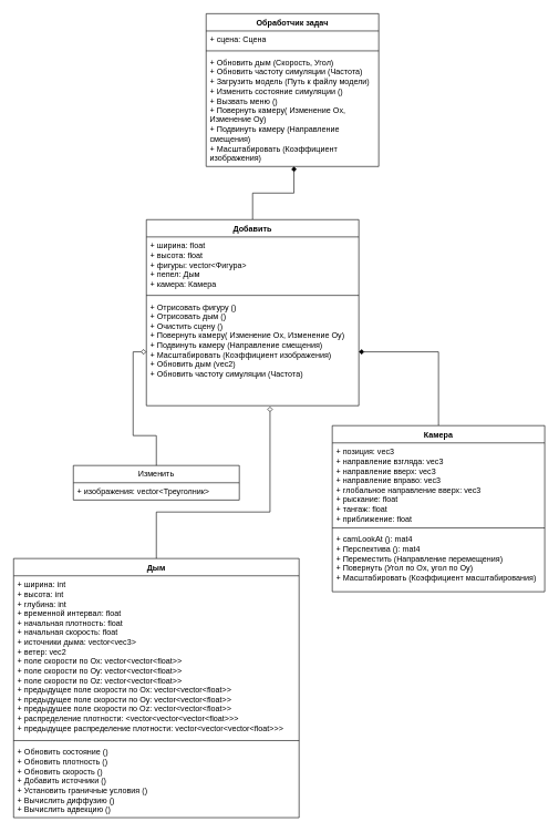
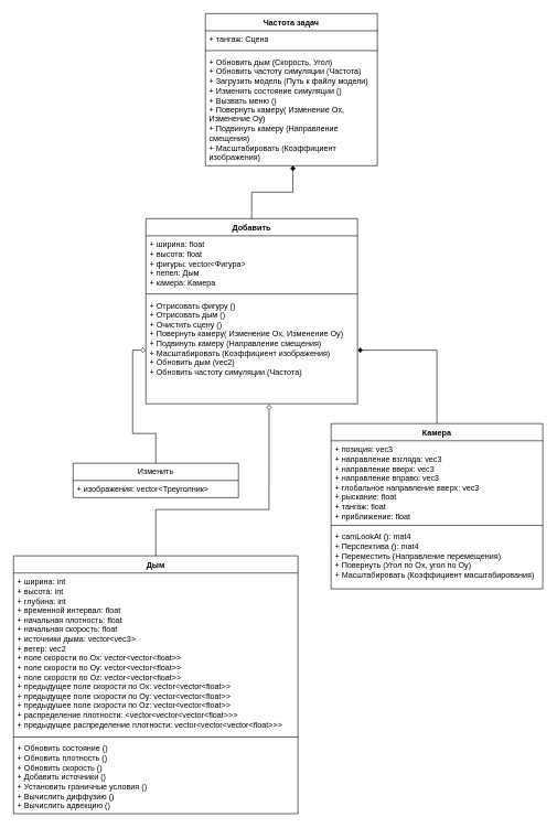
  <mxCell id="0" />
  <mxCell id="1" parent="0" />
- <mxCell id="2" value="Обработчик задач" style="swimlane;fontStyle=1;align=center;verticalAlign=top;childLayout=stackLayout;horizontal=1;startSize=26;horizontalStack=0;resizeParent=1;resizeParentMax=0;resizeLast=0;collapsible=1;marginBottom=0;whiteSpace=wrap;html=1;" vertex="1" parent="1"><mxGeometry x="310" y="20" width="260" height="230" as="geometry" /></mxCell>
- <mxCell id="3" value="+ сцена: Сцена" style="text;strokeColor=none;fillColor=none;align=left;verticalAlign=top;spacingLeft=4;spacingRight=4;overflow=hidden;rotatable=0;points=[[0,0.5],[1,0.5]];portConstraint=eastwest;whiteSpace=wrap;html=1;" vertex="1" parent="2"><mxGeometry y="26" width="260" height="26" as="geometry" /></mxCell>
+ <mxCell id="2" value="Частота задач" style="swimlane;fontStyle=1;align=center;verticalAlign=top;childLayout=stackLayout;horizontal=1;startSize=26;horizontalStack=0;resizeParent=1;resizeParentMax=0;resizeLast=0;collapsible=1;marginBottom=0;whiteSpace=wrap;html=1;" vertex="1" parent="1"><mxGeometry x="310" y="20" width="260" height="230" as="geometry" /></mxCell>
+ <mxCell id="3" value="+ тангаж: Сцена" style="text;strokeColor=none;fillColor=none;align=left;verticalAlign=top;spacingLeft=4;spacingRight=4;overflow=hidden;rotatable=0;points=[[0,0.5],[1,0.5]];portConstraint=eastwest;whiteSpace=wrap;html=1;" vertex="1" parent="2"><mxGeometry y="26" width="260" height="26" as="geometry" /></mxCell>
  <mxCell id="4" value="" style="line;strokeWidth=1;fillColor=none;align=left;verticalAlign=middle;spacingTop=-1;spacingLeft=3;spacingRight=3;rotatable=0;labelPosition=right;points=[];portConstraint=eastwest;strokeColor=inherit;" vertex="1" parent="2"><mxGeometry y="52" width="260" height="8" as="geometry" /></mxCell>
  <mxCell id="5" value="+ Обновить дым (Скорость, Угол)&lt;div&gt;+ Обновить частоту симуляции (Частота)&lt;/div&gt;&lt;div&gt;+ Загрузить модель (Путь к файлу модели)&lt;/div&gt;&lt;div&gt;+ Изменить состояние симуляции ()&lt;/div&gt;&lt;div&gt;+ Вызвать меню ()&lt;br&gt;+ Повернуть камеру( Изменение Ox, Изменение Oy)&lt;/div&gt;&lt;div&gt;+ Подвинуть камеру (Направление смещения)&lt;/div&gt;&lt;div&gt;+ Масштабировать (Коэффициент изображения)&lt;/div&gt;" style="text;strokeColor=none;fillColor=none;align=left;verticalAlign=top;spacingLeft=4;spacingRight=4;overflow=hidden;rotatable=0;points=[[0,0.5],[1,0.5]];portConstraint=eastwest;whiteSpace=wrap;html=1;" vertex="1" parent="2"><mxGeometry y="60" width="260" height="170" as="geometry" /></mxCell>
  <mxCell id="6" value="" style="edgeStyle=orthogonalEdgeStyle;rounded=0;orthogonalLoop=1;jettySize=auto;html=1;endArrow=diamond;endFill=1;entryX=0.509;entryY=1;entryDx=0;entryDy=0;entryPerimeter=0;" edge="1" parent="1" source="7" target="5"><mxGeometry relative="1" as="geometry" /></mxCell>
  <mxCell id="7" value="Добавить" style="swimlane;fontStyle=1;align=center;verticalAlign=top;childLayout=stackLayout;horizontal=1;startSize=26;horizontalStack=0;resizeParent=1;resizeParentMax=0;resizeLast=0;collapsible=1;marginBottom=0;whiteSpace=wrap;html=1;" vertex="1" parent="1"><mxGeometry x="220" y="330" width="320" height="280" as="geometry" /></mxCell>
  <mxCell id="8" value="+ ширина: float&lt;div&gt;+ высота: float&lt;/div&gt;&lt;div&gt;+ фигуры: vector&amp;lt;Фигура&amp;gt;&lt;/div&gt;&lt;div&gt;+ пепел: Дым&lt;/div&gt;&lt;div&gt;+ камера: Камера&lt;/div&gt;" style="text;strokeColor=none;fillColor=none;align=left;verticalAlign=top;spacingLeft=4;spacingRight=4;overflow=hidden;rotatable=0;points=[[0,0.5],[1,0.5]];portConstraint=eastwest;whiteSpace=wrap;html=1;" vertex="1" parent="7"><mxGeometry y="26" width="320" height="84" as="geometry" /></mxCell>
  <mxCell id="9" value="" style="line;strokeWidth=1;fillColor=none;align=left;verticalAlign=middle;spacingTop=-1;spacingLeft=3;spacingRight=3;rotatable=0;labelPosition=right;points=[];portConstraint=eastwest;strokeColor=inherit;" vertex="1" parent="7"><mxGeometry y="110" width="320" height="8" as="geometry" /></mxCell>
  <mxCell id="10" value="+ Отрисовать фигуру ()&lt;div&gt;+ Отрисовать дым ()&lt;/div&gt;&lt;div&gt;+ Очистить сцену ()&lt;/div&gt;&lt;div&gt;+&amp;nbsp;&lt;span style=&quot;background-color: initial;&quot;&gt;Повернуть камеру( Изменение Ox, Изменение Oy)&lt;/span&gt;&lt;/div&gt;&lt;div&gt;+ Подвинуть камеру (Направление смещения)&lt;/div&gt;&lt;div&gt;+ Масштабировать (Коэффициент изображения)&lt;/div&gt;&lt;div&gt;+ Обновить дым (vec2)&lt;div&gt;+ Обновить частоту симуляции (Частота)&lt;/div&gt;&lt;/div&gt;&lt;div&gt;&lt;br&gt;&lt;/div&gt;" style="text;strokeColor=none;fillColor=none;align=left;verticalAlign=top;spacingLeft=4;spacingRight=4;overflow=hidden;rotatable=0;points=[[0,0.5],[1,0.5]];portConstraint=eastwest;whiteSpace=wrap;html=1;" vertex="1" parent="7"><mxGeometry y="118" width="320" height="162" as="geometry" /></mxCell>
  <mxCell id="11" value="" style="edgeStyle=orthogonalEdgeStyle;rounded=0;orthogonalLoop=1;jettySize=auto;html=1;endArrow=diamond;endFill=0;" edge="1" parent="1" source="12" target="10"><mxGeometry relative="1" as="geometry" /></mxCell>
  <mxCell id="12" value="Изменить" style="swimlane;fontStyle=0;childLayout=stackLayout;horizontal=1;startSize=26;fillColor=none;horizontalStack=0;resizeParent=1;resizeParentMax=0;resizeLast=0;collapsible=1;marginBottom=0;whiteSpace=wrap;html=1;" vertex="1" parent="1"><mxGeometry x="110" y="700" width="250" height="52" as="geometry" /></mxCell>
  <mxCell id="13" value="+ изображения: vector&amp;lt;Треуголник&amp;gt;" style="text;strokeColor=none;fillColor=none;align=left;verticalAlign=top;spacingLeft=4;spacingRight=4;overflow=hidden;rotatable=0;points=[[0,0.5],[1,0.5]];portConstraint=eastwest;whiteSpace=wrap;html=1;" vertex="1" parent="12"><mxGeometry y="26" width="250" height="26" as="geometry" /></mxCell>
  <mxCell id="14" value="" style="edgeStyle=orthogonalEdgeStyle;rounded=0;orthogonalLoop=1;jettySize=auto;html=1;endArrow=diamond;endFill=1;" edge="1" parent="1" source="15" target="10"><mxGeometry relative="1" as="geometry" /></mxCell>
  <mxCell id="15" value="Камера" style="swimlane;fontStyle=1;align=center;verticalAlign=top;childLayout=stackLayout;horizontal=1;startSize=26;horizontalStack=0;resizeParent=1;resizeParentMax=0;resizeLast=0;collapsible=1;marginBottom=0;whiteSpace=wrap;html=1;" vertex="1" parent="1"><mxGeometry x="500" y="640" width="320" height="250" as="geometry" /></mxCell>
  <mxCell id="16" value="+ позиция: vec3&lt;div&gt;+ направление взгляда: vec3&lt;/div&gt;&lt;div&gt;+ направление вверх: vec3&lt;/div&gt;&lt;div&gt;+ направление вправо: vec3&lt;/div&gt;&lt;div&gt;+ глобальное направление вверх: vec3&lt;/div&gt;&lt;div&gt;+ рыскание: float&lt;/div&gt;&lt;div&gt;+ тангаж: float&lt;/div&gt;&lt;div&gt;+ приближение: float&lt;/div&gt;" style="text;strokeColor=none;fillColor=none;align=left;verticalAlign=top;spacingLeft=4;spacingRight=4;overflow=hidden;rotatable=0;points=[[0,0.5],[1,0.5]];portConstraint=eastwest;whiteSpace=wrap;html=1;" vertex="1" parent="15"><mxGeometry y="26" width="320" height="124" as="geometry" /></mxCell>
  <mxCell id="17" value="" style="line;strokeWidth=1;fillColor=none;align=left;verticalAlign=middle;spacingTop=-1;spacingLeft=3;spacingRight=3;rotatable=0;labelPosition=right;points=[];portConstraint=eastwest;strokeColor=inherit;" vertex="1" parent="15"><mxGeometry y="150" width="320" height="8" as="geometry" /></mxCell>
  <mxCell id="18" value="+ camLookAt (): mat4&lt;div&gt;+ Перспектива (): mat4&lt;/div&gt;&lt;div&gt;+ Переместить (Направление перемещения)&lt;/div&gt;&lt;div&gt;+ Повернуть (Угол по Ox, угол по Oy)&lt;/div&gt;&lt;div&gt;+ Масштабировать (Коэффициент масштабирования)&lt;/div&gt;" style="text;strokeColor=none;fillColor=none;align=left;verticalAlign=top;spacingLeft=4;spacingRight=4;overflow=hidden;rotatable=0;points=[[0,0.5],[1,0.5]];portConstraint=eastwest;whiteSpace=wrap;html=1;" vertex="1" parent="15"><mxGeometry y="158" width="320" height="92" as="geometry" /></mxCell>
  <mxCell id="19" value="" style="edgeStyle=orthogonalEdgeStyle;rounded=0;orthogonalLoop=1;jettySize=auto;html=1;entryX=0.582;entryY=1.008;entryDx=0;entryDy=0;entryPerimeter=0;endArrow=diamond;endFill=0;exitX=0.5;exitY=0;exitDx=0;exitDy=0;" edge="1" parent="1" source="20" target="10"><mxGeometry relative="1" as="geometry"><Array as="points"><mxPoint x="235" y="770" /><mxPoint x="406" y="770" /></Array></mxGeometry></mxCell>
  <mxCell id="20" value="Дым" style="swimlane;fontStyle=1;align=center;verticalAlign=top;childLayout=stackLayout;horizontal=1;startSize=26;horizontalStack=0;resizeParent=1;resizeParentMax=0;resizeLast=0;collapsible=1;marginBottom=0;whiteSpace=wrap;html=1;" vertex="1" parent="1"><mxGeometry x="20" y="840" width="430" height="390" as="geometry" /></mxCell>
  <mxCell id="21" value="+ ширина: int&lt;div&gt;+ высота: int&lt;/div&gt;&lt;div&gt;+ глубина: int&lt;/div&gt;&lt;div&gt;+ временной интервал: float&lt;/div&gt;&lt;div&gt;+ начальная плотность: float&lt;/div&gt;&lt;div&gt;+ начальная скорость: float&lt;/div&gt;&lt;div&gt;+ источники дыма: vector&amp;lt;vec3&amp;gt;&lt;/div&gt;&lt;div&gt;+ ветер: vec2&lt;/div&gt;&lt;div&gt;+ поле скорости по Ox: vector&amp;lt;vector&amp;lt;float&amp;gt;&amp;gt;&lt;/div&gt;&lt;div&gt;+ поле скорости по Oy: vector&amp;lt;vector&amp;lt;float&amp;gt;&amp;gt;&lt;/div&gt;&lt;div&gt;+ поле скорости по Oz: vector&amp;lt;vector&amp;lt;float&amp;gt;&amp;gt;&lt;/div&gt;&lt;div&gt;+ предыдущее поле скорости по Ox: vector&amp;lt;vector&amp;lt;float&amp;gt;&amp;gt;&lt;/div&gt;&lt;div&gt;+ предыдущее поле скорости по Oy: vector&amp;lt;vector&amp;lt;float&amp;gt;&amp;gt;&lt;/div&gt;&lt;div&gt;+ предыдушее поле скорости по Oz: vector&amp;lt;vector&amp;lt;float&amp;gt;&amp;gt;&lt;/div&gt;&lt;div&gt;+ распределение плотности: &amp;lt;vector&amp;lt;vector&amp;lt;vector&amp;lt;float&amp;gt;&amp;gt;&amp;gt;&lt;/div&gt;&lt;div&gt;+ предыдущее распределение плотности: vector&amp;lt;vector&amp;lt;vector&amp;lt;float&amp;gt;&amp;gt;&amp;gt;&lt;/div&gt;" style="text;strokeColor=none;fillColor=none;align=left;verticalAlign=top;spacingLeft=4;spacingRight=4;overflow=hidden;rotatable=0;points=[[0,0.5],[1,0.5]];portConstraint=eastwest;whiteSpace=wrap;html=1;" vertex="1" parent="20"><mxGeometry y="26" width="430" height="244" as="geometry" /></mxCell>
  <mxCell id="22" value="" style="line;strokeWidth=1;fillColor=none;align=left;verticalAlign=middle;spacingTop=-1;spacingLeft=3;spacingRight=3;rotatable=0;labelPosition=right;points=[];portConstraint=eastwest;strokeColor=inherit;" vertex="1" parent="20"><mxGeometry y="270" width="430" height="8" as="geometry" /></mxCell>
  <mxCell id="23" value="+ Обновить состояние ()&lt;div&gt;+ Обновить плотность ()&lt;/div&gt;&lt;div&gt;+ Обновить скорость ()&lt;br&gt;+ Добавить источники ()&lt;/div&gt;&lt;div&gt;+ Установить граничные условия ()&lt;/div&gt;&lt;div&gt;+ Вычислить диффузию ()&lt;/div&gt;&lt;div&gt;+ Вычислить адвекцию ()&lt;/div&gt;" style="text;strokeColor=none;fillColor=none;align=left;verticalAlign=top;spacingLeft=4;spacingRight=4;overflow=hidden;rotatable=0;points=[[0,0.5],[1,0.5]];portConstraint=eastwest;whiteSpace=wrap;html=1;" vertex="1" parent="20"><mxGeometry y="278" width="430" height="112" as="geometry" /></mxCell>
